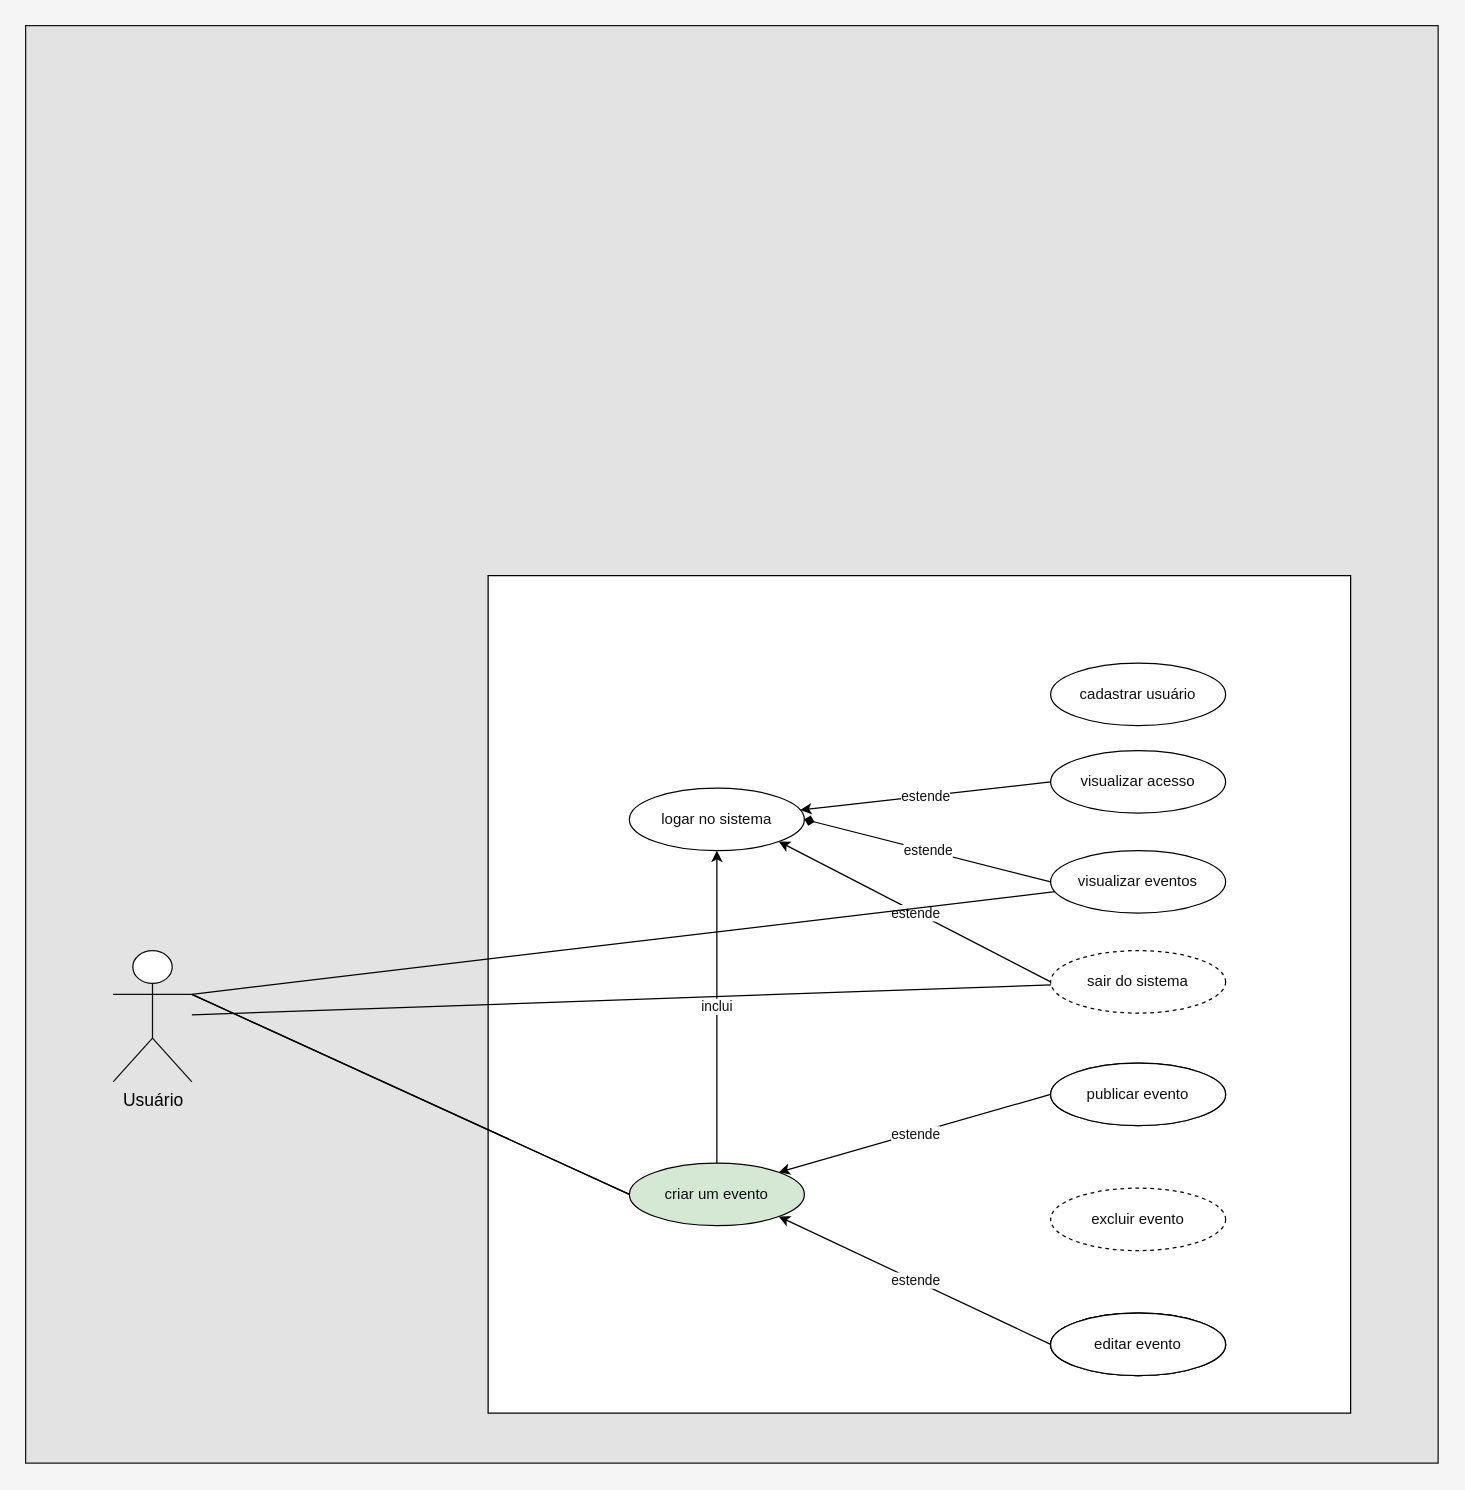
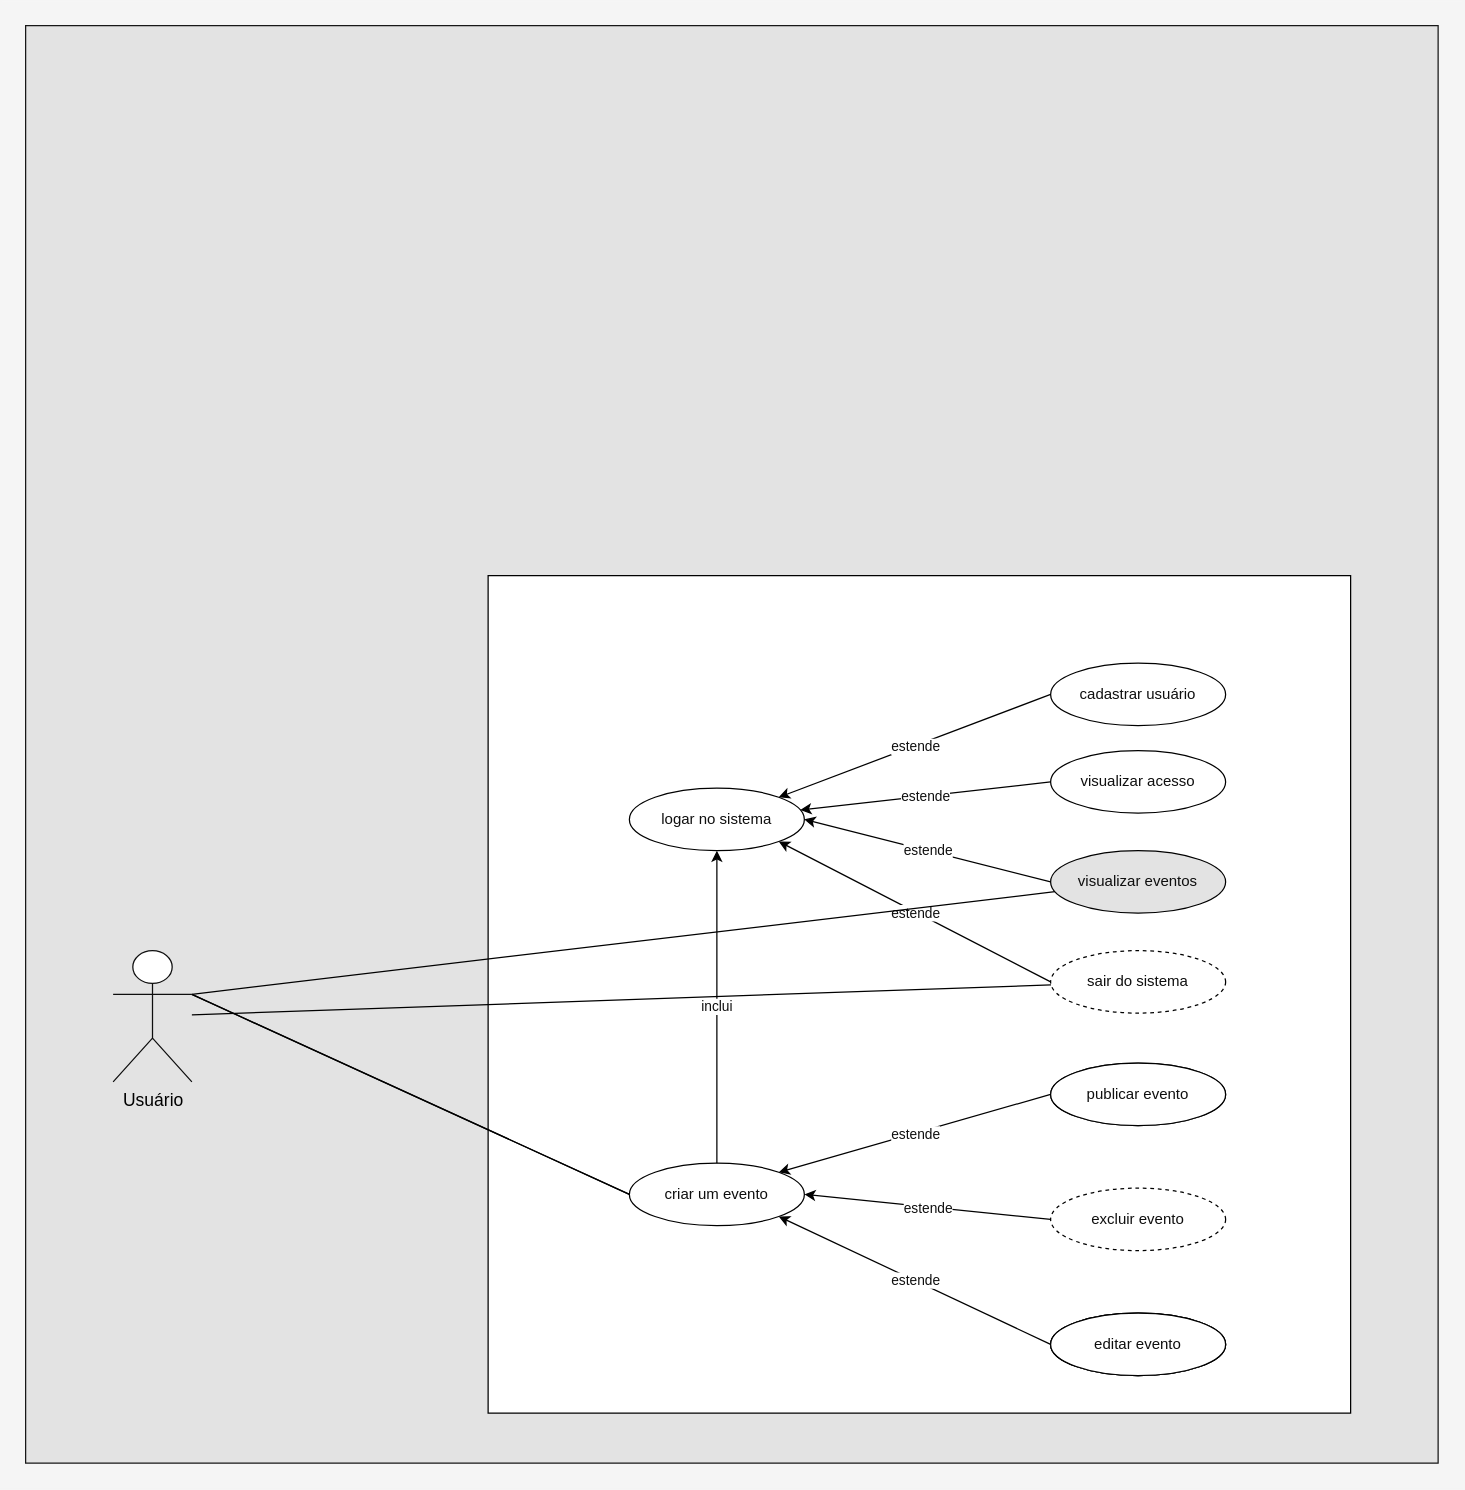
  <mxCell id="0" />
  <mxCell id="1" parent="0" />
  <mxCell id="2" value="" style="rounded=0;whiteSpace=wrap;html=1;fontSize=14;strokeColor=#171717;fillColor=#E3E3E3;" parent="1" vertex="1"><mxGeometry x="20" y="20" width="1130" height="1150" as="geometry" /></mxCell>
  <mxCell id="3" value="" style="rounded=0;whiteSpace=wrap;html=1;fontColor=#0F0F0F;" parent="1" vertex="1"><mxGeometry x="390" y="460" width="690" height="670" as="geometry" /></mxCell>
  <mxCell id="4" value="Usuário" style="shape=umlActor;verticalLabelPosition=bottom;verticalAlign=top;html=1;outlineConnect=0;fillColor=#FFFFFF;strokeColor=#0F0F0F;fontSize=14;" parent="1" vertex="1"><mxGeometry x="90" y="760" width="63" height="105" as="geometry" /></mxCell>
  <mxCell id="5" value="logar no sistema" style="ellipse;whiteSpace=wrap;html=1;fontColor=#0F0F0F;" parent="1" vertex="1"><mxGeometry x="503" y="630" width="140" height="50" as="geometry" /></mxCell>
  <mxCell id="6" value="" style="endArrow=none;html=1;" parent="1" source="4" target="28" edge="1"><mxGeometry width="50" height="50" relative="1" as="geometry"><mxPoint x="533" y="670" as="sourcePoint" /><mxPoint x="583" y="620" as="targetPoint" /></mxGeometry></mxCell>
- <mxCell id="7" value="criar um evento" style="ellipse;whiteSpace=wrap;html=1;fontColor=#0F0F0F;fillColor=#d5e8d4;" parent="1" vertex="1"><mxGeometry x="503" y="930" width="140" height="50" as="geometry" /></mxCell>
+ <mxCell id="7" value="criar um evento" style="ellipse;whiteSpace=wrap;html=1;fontColor=#0F0F0F;" parent="1" vertex="1"><mxGeometry x="503" y="930" width="140" height="50" as="geometry" /></mxCell>
  <mxCell id="8" value="publicar evento" style="ellipse;whiteSpace=wrap;html=1;fontColor=#0F0F0F;" parent="1" vertex="1"><mxGeometry x="840" y="850" width="140" height="50" as="geometry" /></mxCell>
  <mxCell id="9" value="" style="endArrow=classic;html=1;exitX=0;exitY=0.5;exitDx=0;exitDy=0;entryX=1;entryY=0;entryDx=0;entryDy=0;" parent="1" source="8" target="7" edge="1"><mxGeometry relative="1" as="geometry"><mxPoint x="563" y="710" as="sourcePoint" /><mxPoint x="663" y="710" as="targetPoint" /></mxGeometry></mxCell>
  <mxCell id="10" value="estende" style="edgeLabel;resizable=0;html=1;align=center;verticalAlign=middle;fontColor=#0F0F0F;" parent="9" connectable="0" vertex="1"><mxGeometry relative="1" as="geometry" /></mxCell>
  <mxCell id="11" value="excluir evento" style="ellipse;whiteSpace=wrap;html=1;fontColor=#0F0F0F;dashed=1;" parent="1" vertex="1"><mxGeometry x="840" y="950" width="140" height="50" as="geometry" /></mxCell>
+ <mxCell id="12" value="" style="endArrow=classic;html=1;exitX=0;exitY=0.5;exitDx=0;exitDy=0;entryX=1;entryY=0.5;entryDx=0;entryDy=0;" parent="1" source="11" target="7" edge="1"><mxGeometry relative="1" as="geometry"><mxPoint x="763" y="740" as="sourcePoint" /><mxPoint x="649.78" y="703" as="targetPoint" /></mxGeometry></mxCell>
+ <mxCell id="13" value="estende" style="edgeLabel;resizable=0;html=1;align=center;verticalAlign=middle;fontColor=#0F0F0F;" parent="12" connectable="0" vertex="1"><mxGeometry relative="1" as="geometry" /></mxCell>
  <mxCell id="14" value="editar evento" style="ellipse;whiteSpace=wrap;html=1;fontColor=#0F0F0F;" parent="1" vertex="1"><mxGeometry x="840" y="1050" width="140" height="50" as="geometry" /></mxCell>
  <mxCell id="15" value="" style="endArrow=classic;html=1;exitX=0;exitY=0.5;exitDx=0;exitDy=0;entryX=1;entryY=1;entryDx=0;entryDy=0;" parent="1" source="14" target="7" edge="1"><mxGeometry relative="1" as="geometry"><mxPoint x="694.003" y="804.642" as="sourcePoint" /><mxPoint x="572.997" y="709.998" as="targetPoint" /></mxGeometry></mxCell>
  <mxCell id="16" value="estende" style="edgeLabel;resizable=0;html=1;align=center;verticalAlign=middle;fontColor=#0F0F0F;" parent="15" connectable="0" vertex="1"><mxGeometry relative="1" as="geometry" /></mxCell>
- <mxCell id="17" value="visualizar eventos" style="ellipse;whiteSpace=wrap;html=1;fontColor=#0F0F0F;" parent="1" vertex="1"><mxGeometry x="840" y="680" width="140" height="50" as="geometry" /></mxCell>
- <mxCell id="18" value="" style="endArrow=diamond;html=1;exitX=0;exitY=0.5;exitDx=0;exitDy=0;entryX=1;entryY=0.5;entryDx=0;entryDy=0;" parent="1" source="17" target="5" edge="1"><mxGeometry relative="1" as="geometry"><mxPoint x="763" y="740" as="sourcePoint" /><mxPoint x="651.78" y="698" as="targetPoint" /></mxGeometry></mxCell>
+ <mxCell id="17" value="visualizar eventos" style="ellipse;whiteSpace=wrap;html=1;fontColor=#0F0F0F;fillColor=#e3e3e3;" parent="1" vertex="1"><mxGeometry x="840" y="680" width="140" height="50" as="geometry" /></mxCell>
+ <mxCell id="18" value="" style="endArrow=classic;html=1;exitX=0;exitY=0.5;exitDx=0;exitDy=0;entryX=1;entryY=0.5;entryDx=0;entryDy=0;" parent="1" source="17" target="5" edge="1"><mxGeometry relative="1" as="geometry"><mxPoint x="763" y="740" as="sourcePoint" /><mxPoint x="651.78" y="698" as="targetPoint" /></mxGeometry></mxCell>
  <mxCell id="19" value="estende" style="edgeLabel;resizable=0;html=1;align=center;verticalAlign=middle;" parent="18" connectable="0" vertex="1"><mxGeometry relative="1" as="geometry" /></mxCell>
  <mxCell id="20" value="estende" style="edgeLabel;resizable=0;html=1;align=center;verticalAlign=middle;fontColor=#0F0F0F;" connectable="0" vertex="1" parent="18"><mxGeometry relative="1" as="geometry" /></mxCell>
  <mxCell id="21" value="visualizar acesso" style="ellipse;whiteSpace=wrap;html=1;fontColor=#0F0F0F;" parent="1" vertex="1"><mxGeometry x="840" y="600" width="140" height="50" as="geometry" /></mxCell>
  <mxCell id="22" value="cadastrar usuário" style="ellipse;whiteSpace=wrap;html=1;fontColor=#0F0F0F;" parent="1" vertex="1"><mxGeometry x="840" y="530" width="140" height="50" as="geometry" /></mxCell>
  <mxCell id="23" value="" style="endArrow=classic;html=1;exitX=0;exitY=0.5;exitDx=0;exitDy=0;" parent="1" source="21" target="5" edge="1"><mxGeometry relative="1" as="geometry"><mxPoint x="793" y="715" as="sourcePoint" /><mxPoint x="633" y="665" as="targetPoint" /></mxGeometry></mxCell>
  <mxCell id="24" value="estende" style="edgeLabel;resizable=0;html=1;align=center;verticalAlign=middle;" parent="23" connectable="0" vertex="1"><mxGeometry relative="1" as="geometry" /></mxCell>
  <mxCell id="25" value="estende" style="edgeLabel;resizable=0;html=1;align=center;verticalAlign=middle;fontColor=#0F0F0F;" connectable="0" vertex="1" parent="23"><mxGeometry relative="1" as="geometry" /></mxCell>
+ <mxCell id="26" value="" style="endArrow=classic;html=1;exitX=0;exitY=0.5;exitDx=0;exitDy=0;entryX=1;entryY=0;entryDx=0;entryDy=0;" parent="1" source="22" target="5" edge="1"><mxGeometry relative="1" as="geometry"><mxPoint x="833" y="635" as="sourcePoint" /><mxPoint x="649.355" y="657.037" as="targetPoint" /></mxGeometry></mxCell>
+ <mxCell id="27" value="estende" style="edgeLabel;resizable=0;html=1;align=center;verticalAlign=middle;fontColor=#0F0F0F;" parent="26" connectable="0" vertex="1"><mxGeometry relative="1" as="geometry" /></mxCell>
  <mxCell id="28" value="sair do sistema" style="ellipse;whiteSpace=wrap;html=1;fontColor=#0F0F0F;dashed=1;" vertex="1" parent="1"><mxGeometry x="840" y="760" width="140" height="50" as="geometry" /></mxCell>
  <mxCell id="29" value="" style="endArrow=classic;html=1;exitX=0;exitY=0.5;exitDx=0;exitDy=0;entryX=1;entryY=1;entryDx=0;entryDy=0;" edge="1" parent="1" source="28" target="5"><mxGeometry relative="1" as="geometry"><mxPoint x="833" y="715" as="sourcePoint" /><mxPoint x="653" y="665" as="targetPoint" /></mxGeometry></mxCell>
  <mxCell id="30" value="estende" style="edgeLabel;resizable=0;html=1;align=center;verticalAlign=middle;" connectable="0" vertex="1" parent="29"><mxGeometry relative="1" as="geometry" /></mxCell>
  <mxCell id="31" value="estende" style="edgeLabel;resizable=0;html=1;align=center;verticalAlign=middle;fontColor=#0F0F0F;" connectable="0" vertex="1" parent="29"><mxGeometry relative="1" as="geometry" /></mxCell>
  <mxCell id="32" value="" style="endArrow=none;html=1;exitX=1;exitY=0.333;exitDx=0;exitDy=0;exitPerimeter=0;" edge="1" parent="1" source="4" target="17"><mxGeometry width="50" height="50" relative="1" as="geometry"><mxPoint x="163" y="832.431" as="sourcePoint" /><mxPoint x="513" y="665" as="targetPoint" /></mxGeometry></mxCell>
  <mxCell id="33" value="inclui" style="endArrow=classic;html=1;exitX=0.5;exitY=0;exitDx=0;exitDy=0;entryX=0.5;entryY=1;entryDx=0;entryDy=0;fontColor=#0F0F0F;" edge="1" parent="1"><mxGeometry relative="1" as="geometry"><mxPoint x="573" y="930" as="sourcePoint" /><mxPoint x="573" y="680" as="targetPoint" /></mxGeometry></mxCell>
  <mxCell id="34" value="" style="endArrow=none;html=1;entryX=0;entryY=0.5;entryDx=0;entryDy=0;exitX=1;exitY=0.333;exitDx=0;exitDy=0;exitPerimeter=0;" edge="1" parent="1"><mxGeometry width="50" height="50" relative="1" as="geometry"><mxPoint x="153" y="795" as="sourcePoint" /><mxPoint x="503" y="955" as="targetPoint" /></mxGeometry></mxCell>
  <mxCell id="35" value="editar evento" style="ellipse;whiteSpace=wrap;html=1;fontColor=#0F0F0F;" vertex="1" parent="1"><mxGeometry x="840" y="1050" width="140" height="50" as="geometry" /></mxCell>
  <mxCell id="36" value="" style="endArrow=none;html=1;entryX=0;entryY=0.5;entryDx=0;entryDy=0;exitX=1;exitY=0.333;exitDx=0;exitDy=0;exitPerimeter=0;" edge="1" parent="1"><mxGeometry width="50" height="50" relative="1" as="geometry"><mxPoint x="153" y="795" as="sourcePoint" /><mxPoint x="503" y="955" as="targetPoint" /></mxGeometry></mxCell>
  <mxCell id="37" value="editar evento" style="ellipse;whiteSpace=wrap;html=1;fontColor=#0F0F0F;" vertex="1" parent="1"><mxGeometry x="840" y="1050" width="140" height="50" as="geometry" /></mxCell>
  <mxCell id="38" value="publicar evento" style="ellipse;whiteSpace=wrap;html=1;fontColor=#0F0F0F;" vertex="1" parent="1"><mxGeometry x="840" y="850" width="140" height="50" as="geometry" /></mxCell>
